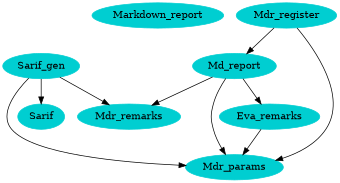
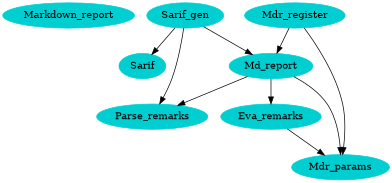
  digraph {
    fontsize="12pt"
    rankdir=TB
    node [color=darkturquoise style=filled]
    Markdown_report
    n2 [label=Eva_remarks]
    Mdr_params
    n4 [label=Md_report]
-   Parse_remarks [label=Mdr_remarks]
+   Parse_remarks
    Sarif_gen
    Sarif
    Mdr_register
    n2 -> Mdr_params
    n4 -> n2
    n4 -> Mdr_params
    n4 -> Parse_remarks
-   Sarif_gen -> Mdr_params
+   Sarif_gen -> n4
    Sarif_gen -> Parse_remarks
    Sarif_gen -> Sarif
    Mdr_register -> Mdr_params
    Mdr_register -> n4
  }
